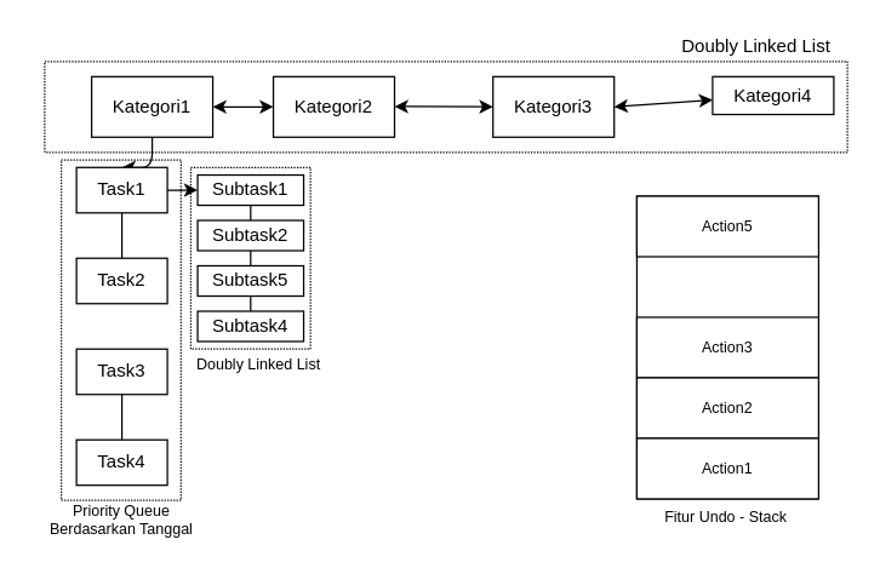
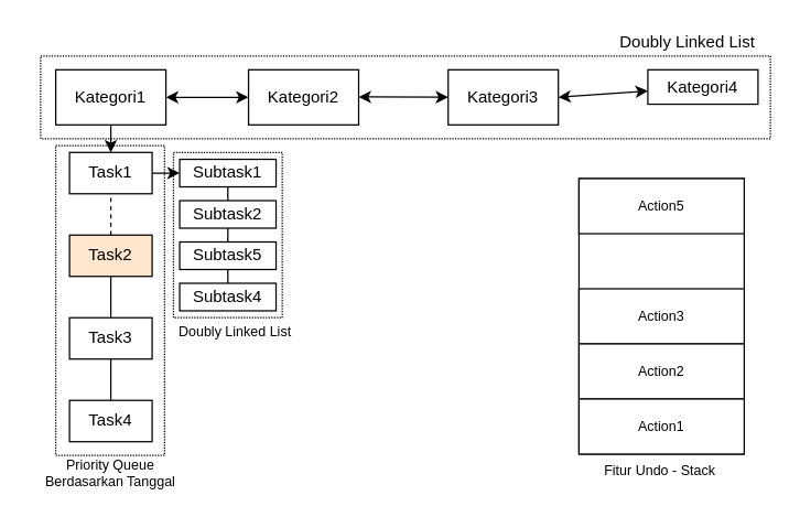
  <mxCell id="0" />
  <mxCell id="1" parent="0" />
  <mxCell id="2" value="" style="edgeStyle=orthogonalEdgeStyle;orthogonalLoop=1;jettySize=auto;html=1;" edge="1" parent="1" source="3" target="11"><mxGeometry relative="1" as="geometry" /></mxCell>
- <mxCell id="3" value="Kategori1" style="whiteSpace=wrap;html=1;" vertex="1" parent="1"><mxGeometry x="60" y="50" width="80" height="40" as="geometry" /></mxCell>
+ <mxCell id="3" value="Kategori1" style="whiteSpace=wrap;html=1;" vertex="1" parent="1"><mxGeometry x="40" y="50" width="80" height="40" as="geometry" /></mxCell>
  <mxCell id="4" value="Kategori2" style="whiteSpace=wrap;html=1;" vertex="1" parent="1"><mxGeometry x="180" y="50" width="80" height="40" as="geometry" /></mxCell>
  <mxCell id="5" value="Kategori3" style="whiteSpace=wrap;html=1;" vertex="1" parent="1"><mxGeometry x="325" y="50" width="80" height="40" as="geometry" /></mxCell>
  <mxCell id="6" value="Kategori4" style="whiteSpace=wrap;html=1;" vertex="1" parent="1"><mxGeometry x="470" y="50" width="80" height="25" as="geometry" /></mxCell>
  <mxCell id="7" value="" style="endArrow=classic;startArrow=classic;html=1;exitX=1;exitY=0.5;exitDx=0;exitDy=0;entryX=0;entryY=0.5;entryDx=0;entryDy=0;" edge="1" parent="1" source="3" target="4"><mxGeometry width="50" height="50" relative="1" as="geometry"><mxPoint x="250" y="240" as="sourcePoint" /><mxPoint x="300" y="190" as="targetPoint" /></mxGeometry></mxCell>
  <mxCell id="8" value="" style="endArrow=classic;startArrow=classic;html=1;exitX=1;exitY=0.5;exitDx=0;exitDy=0;" edge="1" parent="1" target="5"><mxGeometry width="50" height="50" relative="1" as="geometry"><mxPoint x="260" y="69.71" as="sourcePoint" /><mxPoint x="300" y="69.71" as="targetPoint" /></mxGeometry></mxCell>
  <mxCell id="9" value="" style="endArrow=classic;startArrow=classic;html=1;exitX=1;exitY=0.5;exitDx=0;exitDy=0;" edge="1" parent="1" source="5" target="6"><mxGeometry width="50" height="50" relative="1" as="geometry"><mxPoint x="380" y="69.71" as="sourcePoint" /><mxPoint x="420" y="69.71" as="targetPoint" /></mxGeometry></mxCell>
  <mxCell id="10" value="" style="edgeStyle=orthogonalEdgeStyle;orthogonalLoop=1;jettySize=auto;html=1;" edge="1" parent="1" source="11" target="18"><mxGeometry relative="1" as="geometry" /></mxCell>
  <mxCell id="11" value="Task1" style="whiteSpace=wrap;html=1;" vertex="1" parent="1"><mxGeometry x="50" y="110" width="60" height="30" as="geometry" /></mxCell>
- <mxCell id="12" value="Task2" style="whiteSpace=wrap;html=1;" vertex="1" parent="1"><mxGeometry x="50" y="170" width="60" height="30" as="geometry" /></mxCell>
+ <mxCell id="12" value="Task2" style="whiteSpace=wrap;html=1;fillColor=#ffe6cc;" vertex="1" parent="1"><mxGeometry x="50" y="170" width="60" height="30" as="geometry" /></mxCell>
  <mxCell id="13" value="Task3" style="whiteSpace=wrap;html=1;" vertex="1" parent="1"><mxGeometry x="50" y="230" width="60" height="30" as="geometry" /></mxCell>
  <mxCell id="14" value="Task4" style="whiteSpace=wrap;html=1;" vertex="1" parent="1"><mxGeometry x="50" y="290" width="60" height="30" as="geometry" /></mxCell>
- <mxCell id="15" value="" style="endArrow=none;html=1;" edge="1" parent="1" source="12" target="11"><mxGeometry width="50" height="50" relative="1" as="geometry"><mxPoint x="170" y="200" as="sourcePoint" /><mxPoint x="220" y="150" as="targetPoint" /></mxGeometry></mxCell>
+ <mxCell id="15" value="" style="endArrow=none;html=1;dashed=1;" edge="1" parent="1" source="12" target="11"><mxGeometry width="50" height="50" relative="1" as="geometry"><mxPoint x="170" y="200" as="sourcePoint" /><mxPoint x="220" y="150" as="targetPoint" /></mxGeometry></mxCell>
+ <mxCell id="16" value="" style="endArrow=none;html=1;" edge="1" parent="1" source="13" target="12"><mxGeometry width="50" height="50" relative="1" as="geometry"><mxPoint x="170" y="200" as="sourcePoint" /><mxPoint x="220" y="150" as="targetPoint" /></mxGeometry></mxCell>
  <mxCell id="17" value="" style="endArrow=none;html=1;" edge="1" parent="1" source="14" target="13"><mxGeometry width="50" height="50" relative="1" as="geometry"><mxPoint x="170" y="200" as="sourcePoint" /><mxPoint x="220" y="150" as="targetPoint" /></mxGeometry></mxCell>
  <mxCell id="18" value="Subtask1" style="whiteSpace=wrap;html=1;" vertex="1" parent="1"><mxGeometry x="130" y="115" width="70" height="20" as="geometry" /></mxCell>
  <mxCell id="19" value="Subtask2" style="whiteSpace=wrap;html=1;" vertex="1" parent="1"><mxGeometry x="130" y="145" width="70" height="20" as="geometry" /></mxCell>
  <mxCell id="20" value="Subtask5" style="whiteSpace=wrap;html=1;" vertex="1" parent="1"><mxGeometry x="130" y="175" width="70" height="20" as="geometry" /></mxCell>
  <mxCell id="21" value="Subtask4" style="whiteSpace=wrap;html=1;" vertex="1" parent="1"><mxGeometry x="130" y="205" width="70" height="20" as="geometry" /></mxCell>
  <mxCell id="22" value="" style="endArrow=none;html=1;" edge="1" parent="1" source="19" target="18"><mxGeometry width="50" height="50" relative="1" as="geometry"><mxPoint x="170" y="200" as="sourcePoint" /><mxPoint x="220" y="150" as="targetPoint" /></mxGeometry></mxCell>
  <mxCell id="23" value="" style="endArrow=none;html=1;" edge="1" parent="1" source="20" target="19"><mxGeometry width="50" height="50" relative="1" as="geometry"><mxPoint x="170" y="200" as="sourcePoint" /><mxPoint x="220" y="150" as="targetPoint" /></mxGeometry></mxCell>
  <mxCell id="24" value="" style="endArrow=none;html=1;" edge="1" parent="1" source="21" target="20"><mxGeometry width="50" height="50" relative="1" as="geometry"><mxPoint x="170" y="200" as="sourcePoint" /><mxPoint x="220" y="150" as="targetPoint" /></mxGeometry></mxCell>
  <mxCell id="25" value="" style="whiteSpace=wrap;html=1;fillColor=none;dashed=1;dashPattern=1 1;" vertex="1" parent="1"><mxGeometry x="29" y="40" width="530" height="60" as="geometry" /></mxCell>
  <mxCell id="26" value="" style="whiteSpace=wrap;html=1;fillColor=none;dashed=1;dashPattern=1 1;" vertex="1" parent="1"><mxGeometry x="40" y="105" width="79" height="225" as="geometry" /></mxCell>
  <mxCell id="27" value="" style="whiteSpace=wrap;html=1;fillColor=none;dashed=1;dashPattern=1 1;" vertex="1" parent="1"><mxGeometry x="125.5" y="110" width="79" height="120" as="geometry" /></mxCell>
  <mxCell id="28" value="Doubly Linked List" style="text;html=1;strokeColor=none;fillColor=none;align=center;verticalAlign=middle;whiteSpace=wrap;dashed=1;dashPattern=1 1;fontSize=12;fontStyle=0;" vertex="1" parent="1"><mxGeometry x="439" y="20" width="120" height="20" as="geometry" /></mxCell>
  <mxCell id="29" value="Priority Queue Berdasarkan Tanggal" style="text;html=1;strokeColor=none;fillColor=none;align=center;verticalAlign=middle;whiteSpace=wrap;dashed=1;dashPattern=1 1;rotation=0;fontSize=10;" vertex="1" parent="1"><mxGeometry x="20" y="333" width="120" height="20" as="geometry" /></mxCell>
  <mxCell id="30" value="Doubly Linked List" style="text;html=1;strokeColor=none;fillColor=none;align=center;verticalAlign=middle;whiteSpace=wrap;dashed=1;dashPattern=1 1;rotation=0;fontSize=10;" vertex="1" parent="1"><mxGeometry x="125.5" y="230" width="89" height="20" as="geometry" /></mxCell>
  <mxCell id="31" value="" style="whiteSpace=wrap;html=1;fontSize=10;" vertex="1" parent="1"><mxGeometry x="420" y="129" width="120" height="200" as="geometry" /></mxCell>
  <mxCell id="32" value="Action5" style="whiteSpace=wrap;html=1;fillColor=#ffffff;fontSize=10;" vertex="1" parent="1"><mxGeometry x="420" y="129" width="120" height="40" as="geometry" /></mxCell>
  <mxCell id="33" value="Action3" style="whiteSpace=wrap;html=1;fillColor=#ffffff;fontSize=10;" vertex="1" parent="1"><mxGeometry x="420" y="209" width="120" height="40" as="geometry" /></mxCell>
  <mxCell id="34" value="Action2" style="whiteSpace=wrap;html=1;fillColor=#ffffff;fontSize=10;" vertex="1" parent="1"><mxGeometry x="420" y="249" width="120" height="40" as="geometry" /></mxCell>
  <mxCell id="35" value="Action1" style="whiteSpace=wrap;html=1;fillColor=#ffffff;fontSize=10;" vertex="1" parent="1"><mxGeometry x="420" y="289" width="120" height="40" as="geometry" /></mxCell>
  <mxCell id="36" value="Fitur Undo - Stack" style="text;html=1;strokeColor=none;fillColor=none;align=center;verticalAlign=middle;whiteSpace=wrap;dashed=1;dashPattern=1 1;rotation=0;fontSize=10;" vertex="1" parent="1"><mxGeometry x="419" y="331" width="120" height="20" as="geometry" /></mxCell>
